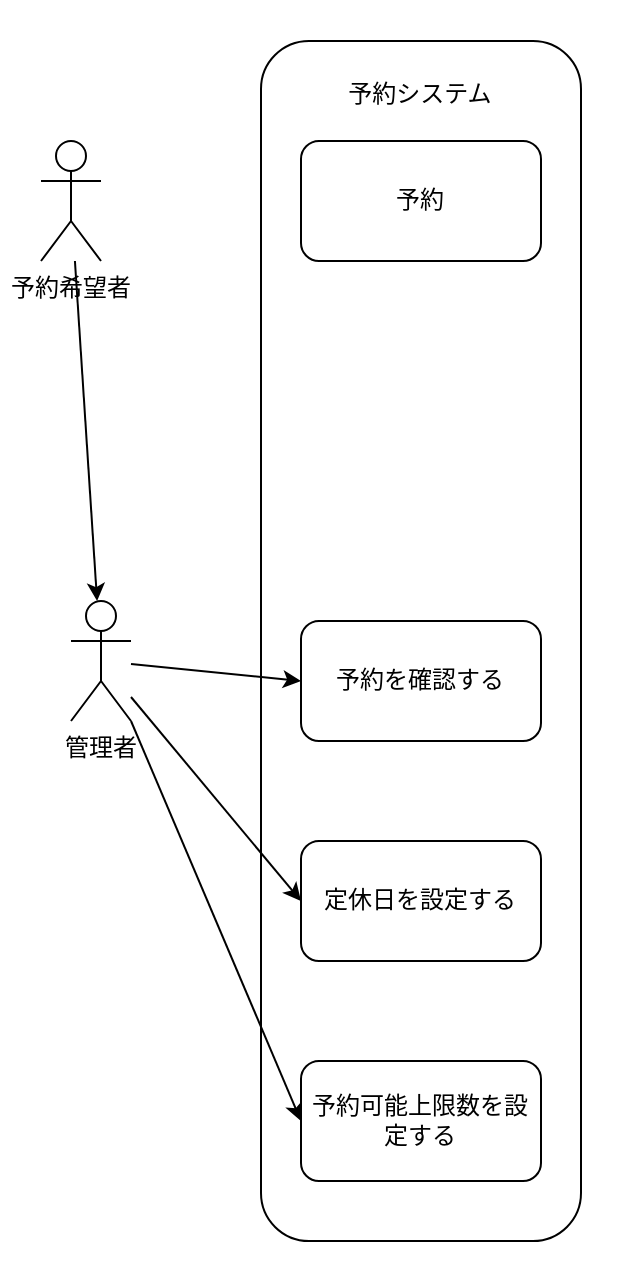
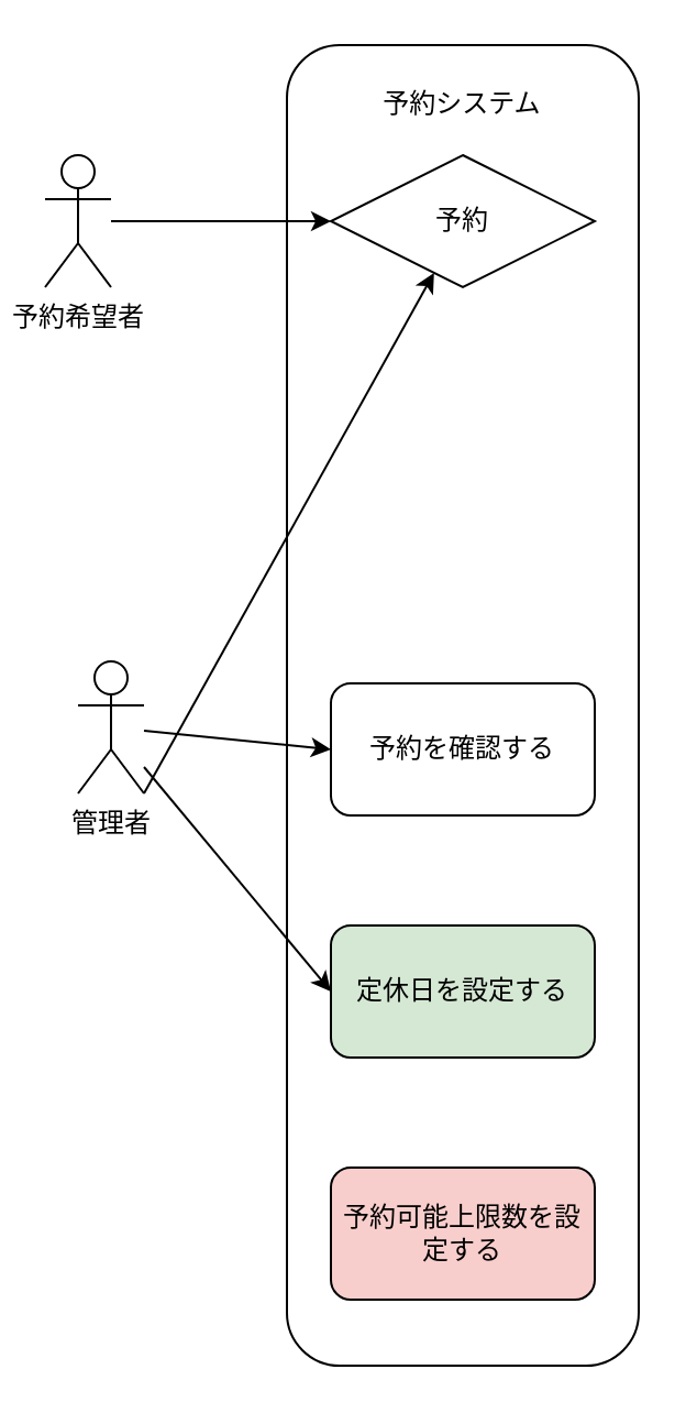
  <mxCell id="0" />
  <mxCell id="1" parent="0" />
  <mxCell id="2" value="予約希望者" style="shape=umlActor;verticalLabelPosition=bottom;verticalAlign=top;html=1;outlineConnect=0;" vertex="1" parent="1"><mxGeometry x="20" y="70" width="30" height="60" as="geometry" /></mxCell>
  <mxCell id="3" value="予約システム&lt;br&gt;&lt;br&gt;&lt;br&gt;&lt;br&gt;&lt;br&gt;&lt;br&gt;&lt;br&gt;&lt;br&gt;&lt;br&gt;&lt;br&gt;&lt;br&gt;&lt;br&gt;&lt;br&gt;&lt;br&gt;&lt;br&gt;&lt;br&gt;&lt;br&gt;&lt;br&gt;&lt;br&gt;&lt;br&gt;&lt;br&gt;&lt;br&gt;&lt;br&gt;&lt;br&gt;&lt;br&gt;&lt;br&gt;&lt;br&gt;&lt;br&gt;&lt;br&gt;&lt;br&gt;&lt;br&gt;&lt;br&gt;&lt;br&gt;&lt;br&gt;&lt;br&gt;&lt;br&gt;&lt;br&gt;&lt;br&gt;&lt;br&gt;" style="rounded=1;whiteSpace=wrap;html=1;align=center;" vertex="1" parent="1"><mxGeometry x="130" y="20" width="160" height="600" as="geometry" /></mxCell>
- <mxCell id="4" value="予約" style="rounded=1;whiteSpace=wrap;html=1;" vertex="1" parent="1"><mxGeometry x="150" y="70" width="120" height="60" as="geometry" /></mxCell>
- <mxCell id="5" style="edgeStyle=none;html=1;" edge="1" parent="1" source="2" target="9"><mxGeometry relative="1" as="geometry" /></mxCell>
+ <mxCell id="4" value="予約" style="rhombus;whiteSpace=wrap;html=1;" vertex="1" parent="1"><mxGeometry x="150" y="70" width="120" height="60" as="geometry" /></mxCell>
+ <mxCell id="5" style="edgeStyle=none;html=1;entryX=0;entryY=0.5;entryDx=0;entryDy=0;" edge="1" parent="1" source="2" target="4"><mxGeometry relative="1" as="geometry" /></mxCell>
  <mxCell id="6" style="edgeStyle=none;html=1;entryX=0;entryY=0.5;entryDx=0;entryDy=0;" edge="1" parent="1" source="9" target="10"><mxGeometry relative="1" as="geometry" /></mxCell>
  <mxCell id="7" style="edgeStyle=none;html=1;entryX=0;entryY=0.5;entryDx=0;entryDy=0;" edge="1" parent="1" source="9" target="11"><mxGeometry relative="1" as="geometry" /></mxCell>
- <mxCell id="8" style="edgeStyle=none;html=1;exitX=1;exitY=1;exitDx=0;exitDy=0;exitPerimeter=0;entryX=0;entryY=0.5;entryDx=0;entryDy=0;" edge="1" parent="1" source="9" target="12"><mxGeometry relative="1" as="geometry" /></mxCell>
+ <mxCell id="8" style="edgeStyle=none;html=1;exitX=1;exitY=1;exitDx=0;exitDy=0;exitPerimeter=0;" edge="1" parent="1" source="9" target="4"><mxGeometry relative="1" as="geometry" /></mxCell>
  <mxCell id="9" value="管理者" style="shape=umlActor;verticalLabelPosition=bottom;verticalAlign=top;html=1;outlineConnect=0;" vertex="1" parent="1"><mxGeometry x="35" y="300" width="30" height="60" as="geometry" /></mxCell>
  <mxCell id="10" value="予約を確認する" style="rounded=1;whiteSpace=wrap;html=1;" vertex="1" parent="1"><mxGeometry x="150" y="310" width="120" height="60" as="geometry" /></mxCell>
- <mxCell id="11" value="定休日を設定する" style="rounded=1;whiteSpace=wrap;html=1;" vertex="1" parent="1"><mxGeometry x="150" y="420" width="120" height="60" as="geometry" /></mxCell>
- <mxCell id="12" value="予約可能上限数を設定する" style="rounded=1;whiteSpace=wrap;html=1;" vertex="1" parent="1"><mxGeometry x="150" y="530" width="120" height="60" as="geometry" /></mxCell>
+ <mxCell id="11" value="定休日を設定する" style="rounded=1;whiteSpace=wrap;html=1;fillColor=#d5e8d4;" vertex="1" parent="1"><mxGeometry x="150" y="420" width="120" height="60" as="geometry" /></mxCell>
+ <mxCell id="12" value="予約可能上限数を設定する" style="rounded=1;whiteSpace=wrap;html=1;fillColor=#f8cecc;" vertex="1" parent="1"><mxGeometry x="150" y="530" width="120" height="60" as="geometry" /></mxCell>
